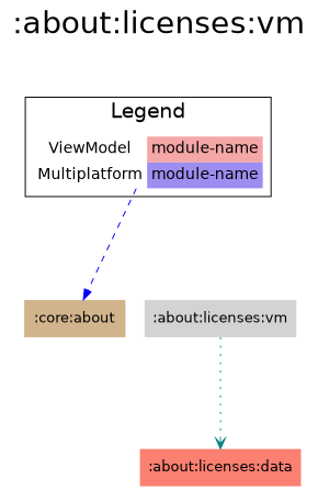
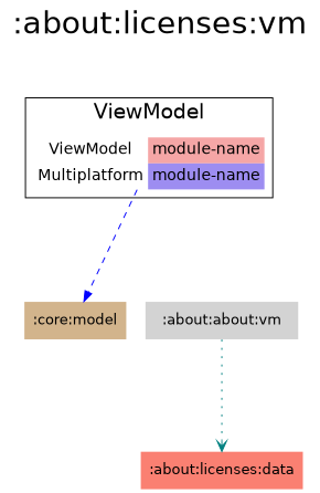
  digraph {
    fontname="DejaVu Sans"
    fontsize=30
    label=":about:licenses:vm"
    labelloc=t
    rankdir=TB
    ranksep=1.5
    node [fontname="DejaVu Sans" shape=none style=filled]
    edge [dir=forward fontname="DejaVu Sans"]
    n1 [fillcolor="#FFFFFF" fontsize=15 label=< <TABLE BORDER="0" CELLBORDER="0" CELLSPACING="0" CELLPADDING="4"> <TR><TD>ViewModel</TD><TD BGCOLOR="#F5A6A6">module-name</TD></TR> <TR><TD>Multiplatform</TD><TD BGCOLOR="#9D8DF1">module-name</TD></TR> </TABLE> > margin=0]
-   ":core:model" [fillcolor=tan label=":core:about"]
-   ":about:licenses:vm" [fillcolor=lightgrey]
+   ":core:model" [fillcolor=tan]
+   ":about:licenses:vm" [fillcolor=lightgrey label=":about:about:vm"]
    ":about:licenses:data" [fillcolor=salmon]
    subgraph sub_1 {
      rank=same
    }
    subgraph cluster_2 {
      fontsize=20
-     label=Legend
+     label=ViewModel
      n1
    }
    n1 -> ":core:model" [arrowhead=normal color=blue style=dashed]
    n1 -> ":about:licenses:vm" [style=invis]
    ":about:licenses:vm" -> ":about:licenses:data" [arrowhead=vee color=teal style=dotted]
  }
